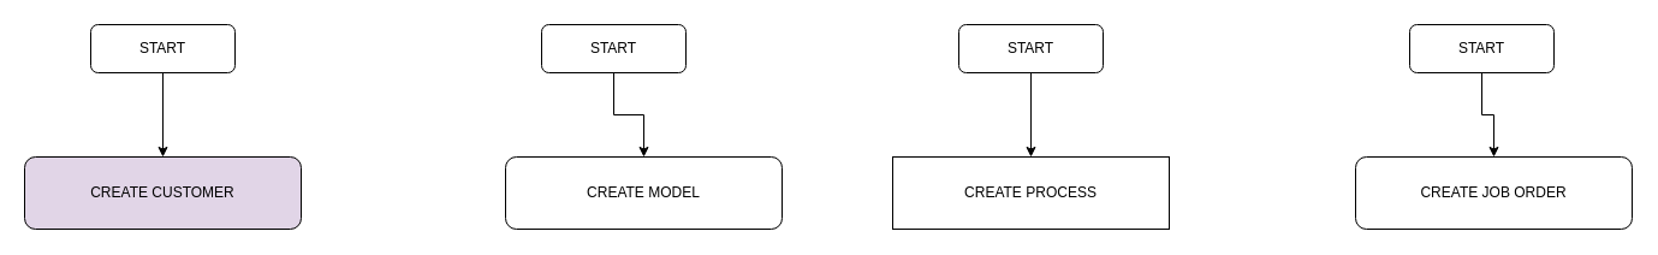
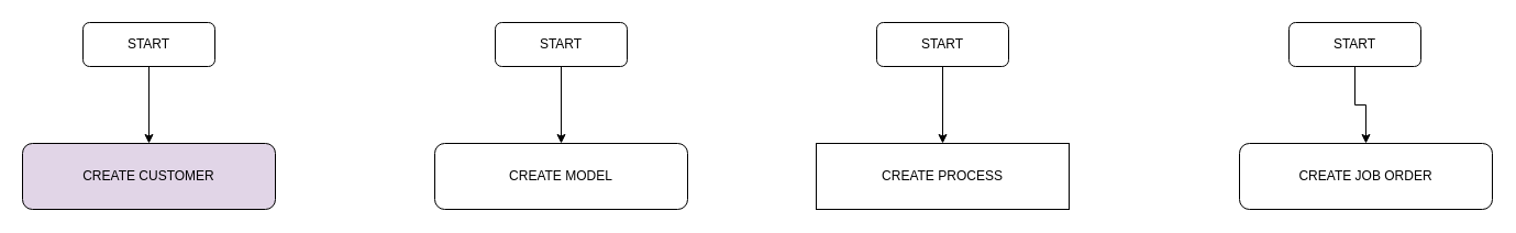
  <mxCell id="0" />
  <mxCell id="1" parent="0" />
  <mxCell id="2" value="" style="edgeStyle=orthogonalEdgeStyle;rounded=0;orthogonalLoop=1;jettySize=auto;html=1;" edge="1" parent="1" source="3" target="4"><mxGeometry relative="1" as="geometry" /></mxCell>
  <mxCell id="3" value="START" style="rounded=1;whiteSpace=wrap;html=1;fontSize=12;glass=0;strokeWidth=1;shadow=0;" parent="1" vertex="1"><mxGeometry x="75" y="20" width="120" height="40" as="geometry" /></mxCell>
  <mxCell id="4" value="CREATE CUSTOMER" style="whiteSpace=wrap;html=1;rounded=1;shadow=0;strokeWidth=1;glass=0;fillColor=#e1d5e7;" vertex="1" parent="1"><mxGeometry x="20" y="130" width="230" height="60" as="geometry" /></mxCell>
  <mxCell id="5" value="" style="edgeStyle=orthogonalEdgeStyle;rounded=0;orthogonalLoop=1;jettySize=auto;html=1;" edge="1" parent="1" source="6" target="7"><mxGeometry relative="1" as="geometry" /></mxCell>
  <mxCell id="6" value="START" style="rounded=1;whiteSpace=wrap;html=1;fontSize=12;glass=0;strokeWidth=1;shadow=0;" vertex="1" parent="1"><mxGeometry x="450" y="20" width="120" height="40" as="geometry" /></mxCell>
- <mxCell id="7" value="CREATE MODEL" style="whiteSpace=wrap;html=1;rounded=1;shadow=0;strokeWidth=1;glass=0;" vertex="1" parent="1"><mxGeometry x="420" y="130" width="230" height="60" as="geometry" /></mxCell>
+ <mxCell id="7" value="CREATE MODEL" style="whiteSpace=wrap;html=1;rounded=1;shadow=0;strokeWidth=1;glass=0;" vertex="1" parent="1"><mxGeometry x="395" y="130" width="230" height="60" as="geometry" /></mxCell>
  <mxCell id="8" value="" style="edgeStyle=orthogonalEdgeStyle;rounded=0;orthogonalLoop=1;jettySize=auto;html=1;" edge="1" parent="1" source="9" target="10"><mxGeometry relative="1" as="geometry" /></mxCell>
  <mxCell id="9" value="START" style="rounded=1;whiteSpace=wrap;html=1;fontSize=12;glass=0;strokeWidth=1;shadow=0;" vertex="1" parent="1"><mxGeometry x="797" y="20" width="120" height="40" as="geometry" /></mxCell>
  <mxCell id="10" value="CREATE PROCESS" style="whiteSpace=wrap;html=1;shadow=0;strokeWidth=1;glass=0;rounded=0;" vertex="1" parent="1"><mxGeometry x="742" y="130" width="230" height="60" as="geometry" /></mxCell>
  <mxCell id="11" value="" style="edgeStyle=orthogonalEdgeStyle;rounded=0;orthogonalLoop=1;jettySize=auto;html=1;" edge="1" parent="1" source="12" target="13"><mxGeometry relative="1" as="geometry" /></mxCell>
  <mxCell id="12" value="START" style="rounded=1;whiteSpace=wrap;html=1;fontSize=12;glass=0;strokeWidth=1;shadow=0;" vertex="1" parent="1"><mxGeometry x="1172" y="20" width="120" height="40" as="geometry" /></mxCell>
  <mxCell id="13" value="CREATE JOB ORDER" style="whiteSpace=wrap;html=1;rounded=1;shadow=0;strokeWidth=1;glass=0;" vertex="1" parent="1"><mxGeometry x="1127" y="130" width="230" height="60" as="geometry" /></mxCell>
